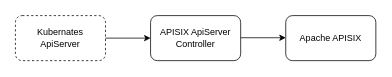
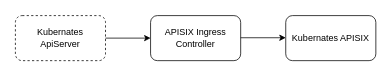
  <mxCell id="0" />
  <mxCell id="1" parent="0" />
  <mxCell id="2" value="Kubernates&lt;br&gt;ApiServer" style="rounded=1;whiteSpace=wrap;html=1;dashed=1;" vertex="1" parent="1"><mxGeometry x="20" y="20" width="120" height="60" as="geometry" /></mxCell>
- <mxCell id="3" value="APISIX ApiServer Controller" style="rounded=1;whiteSpace=wrap;html=1;" vertex="1" parent="1"><mxGeometry x="200" y="20" width="120" height="60" as="geometry" /></mxCell>
- <mxCell id="4" value="Apache APISIX" style="rounded=1;whiteSpace=wrap;html=1;" vertex="1" parent="1"><mxGeometry x="380" y="20" width="120" height="60" as="geometry" /></mxCell>
+ <mxCell id="3" value="APISIX Ingress Controller" style="rounded=1;whiteSpace=wrap;html=1;" vertex="1" parent="1"><mxGeometry x="200" y="20" width="120" height="60" as="geometry" /></mxCell>
+ <mxCell id="4" value="Kubernates APISIX" style="rounded=1;whiteSpace=wrap;html=1;" vertex="1" parent="1"><mxGeometry x="380" y="20" width="120" height="60" as="geometry" /></mxCell>
  <mxCell id="5" value="" style="endArrow=classic;html=1;exitX=1;exitY=0.5;exitDx=0;exitDy=0;entryX=0;entryY=0.5;entryDx=0;entryDy=0;" edge="1" parent="1" source="2" target="3"><mxGeometry width="50" height="50" relative="1" as="geometry"><mxPoint x="140" y="100" as="sourcePoint" /><mxPoint x="200" y="100" as="targetPoint" /></mxGeometry></mxCell>
  <mxCell id="6" value="" style="endArrow=classic;html=1;exitX=1;exitY=0.5;exitDx=0;exitDy=0;entryX=0;entryY=0.5;entryDx=0;entryDy=0;" edge="1" parent="1"><mxGeometry width="50" height="50" relative="1" as="geometry"><mxPoint x="320" y="49.5" as="sourcePoint" /><mxPoint x="380" y="49.5" as="targetPoint" /></mxGeometry></mxCell>
